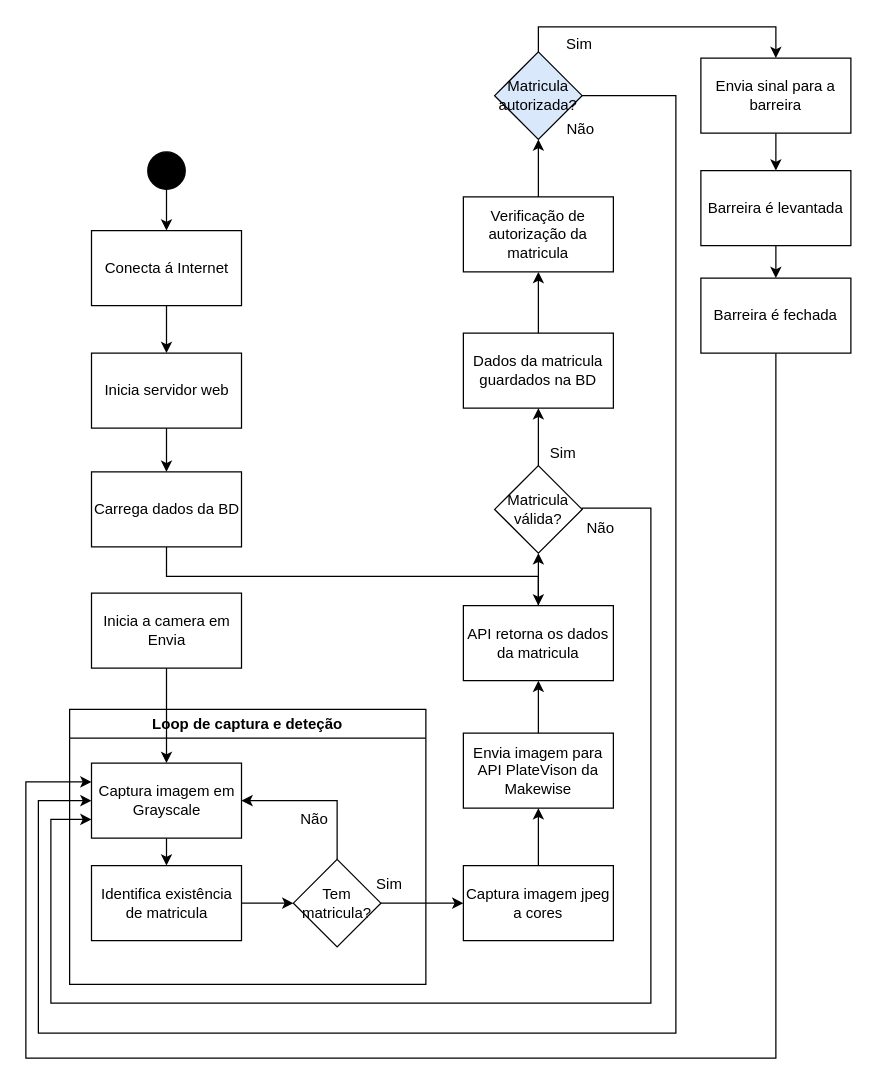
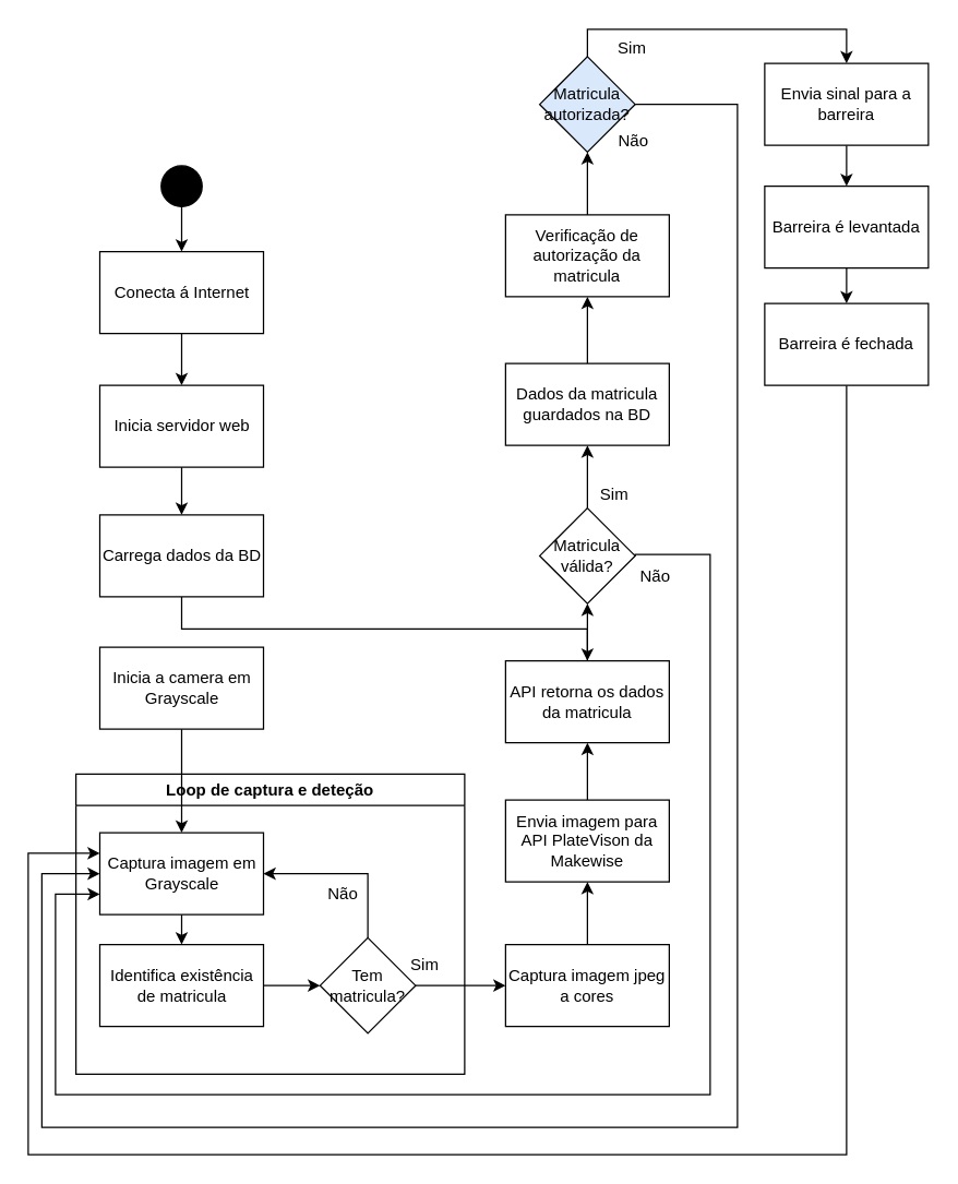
  <mxCell id="0" />
  <mxCell id="1" parent="0" />
  <mxCell id="2" style="edgeStyle=orthogonalEdgeStyle;rounded=0;orthogonalLoop=1;jettySize=auto;html=1;exitX=0.5;exitY=0;exitDx=0;exitDy=0;entryX=0.5;entryY=1;entryDx=0;entryDy=0;" edge="1" parent="1" source="3" target="5"><mxGeometry relative="1" as="geometry" /></mxCell>
  <mxCell id="3" value="Envia imagem para API PlateVison da Makewise" style="rounded=0;whiteSpace=wrap;html=1;" vertex="1" parent="1"><mxGeometry x="370" y="586" width="120" height="60" as="geometry" /></mxCell>
  <mxCell id="4" style="edgeStyle=orthogonalEdgeStyle;rounded=0;orthogonalLoop=1;jettySize=auto;html=1;exitX=0.5;exitY=0;exitDx=0;exitDy=0;entryX=0.5;entryY=1;entryDx=0;entryDy=0;" edge="1" parent="1" source="5" target="38"><mxGeometry relative="1" as="geometry" /></mxCell>
  <mxCell id="5" value="API retorna os dados da matricula" style="rounded=0;whiteSpace=wrap;html=1;" vertex="1" parent="1"><mxGeometry x="370" y="484" width="120" height="60" as="geometry" /></mxCell>
  <mxCell id="6" style="edgeStyle=orthogonalEdgeStyle;rounded=0;orthogonalLoop=1;jettySize=auto;html=1;exitX=0.5;exitY=0;exitDx=0;exitDy=0;entryX=0.5;entryY=1;entryDx=0;entryDy=0;" edge="1" parent="1" source="7" target="17"><mxGeometry relative="1" as="geometry" /></mxCell>
  <mxCell id="7" value="Dados da matricula guardados na BD" style="rounded=0;whiteSpace=wrap;html=1;" vertex="1" parent="1"><mxGeometry x="370" y="266" width="120" height="60" as="geometry" /></mxCell>
  <mxCell id="8" style="edgeStyle=orthogonalEdgeStyle;rounded=0;orthogonalLoop=1;jettySize=auto;html=1;exitX=0.5;exitY=1;exitDx=0;exitDy=0;entryX=0.5;entryY=0;entryDx=0;entryDy=0;" edge="1" parent="1" source="9" target="11"><mxGeometry relative="1" as="geometry" /></mxCell>
  <mxCell id="9" value="" style="ellipse;whiteSpace=wrap;html=1;aspect=fixed;fillColor=#000000;" vertex="1" parent="1"><mxGeometry x="117.5" y="121" width="30" height="30" as="geometry" /></mxCell>
  <mxCell id="10" style="edgeStyle=orthogonalEdgeStyle;rounded=0;orthogonalLoop=1;jettySize=auto;html=1;exitX=0.5;exitY=1;exitDx=0;exitDy=0;entryX=0.5;entryY=0;entryDx=0;entryDy=0;" edge="1" parent="1" source="11" target="13"><mxGeometry relative="1" as="geometry" /></mxCell>
  <mxCell id="11" value="Conecta á Internet" style="rounded=0;whiteSpace=wrap;html=1;" vertex="1" parent="1"><mxGeometry x="72.5" y="184" width="120" height="60" as="geometry" /></mxCell>
  <mxCell id="12" style="edgeStyle=orthogonalEdgeStyle;rounded=0;orthogonalLoop=1;jettySize=auto;html=1;exitX=0.5;exitY=1;exitDx=0;exitDy=0;entryX=0.5;entryY=0;entryDx=0;entryDy=0;" edge="1" parent="1" source="13" target="15"><mxGeometry relative="1" as="geometry" /></mxCell>
  <mxCell id="13" value="Inicia servidor web" style="rounded=0;whiteSpace=wrap;html=1;" vertex="1" parent="1"><mxGeometry x="72.5" y="282" width="120" height="60" as="geometry" /></mxCell>
  <mxCell id="14" style="edgeStyle=orthogonalEdgeStyle;rounded=0;orthogonalLoop=1;jettySize=auto;html=1;exitX=0.5;exitY=1;exitDx=0;exitDy=0;" edge="1" parent="1" source="15" target="5"><mxGeometry relative="1" as="geometry" /></mxCell>
  <mxCell id="15" value="Carrega dados da BD" style="rounded=0;whiteSpace=wrap;html=1;" vertex="1" parent="1"><mxGeometry x="72.5" y="377" width="120" height="60" as="geometry" /></mxCell>
  <mxCell id="16" style="edgeStyle=orthogonalEdgeStyle;rounded=0;orthogonalLoop=1;jettySize=auto;html=1;exitX=0.5;exitY=0;exitDx=0;exitDy=0;entryX=0.5;entryY=1;entryDx=0;entryDy=0;" edge="1" parent="1" source="17" target="24"><mxGeometry relative="1" as="geometry" /></mxCell>
  <mxCell id="17" value="Verificação de autorização da matricula" style="rounded=0;whiteSpace=wrap;html=1;" vertex="1" parent="1"><mxGeometry x="370" y="157" width="120" height="60" as="geometry" /></mxCell>
  <mxCell id="18" style="edgeStyle=orthogonalEdgeStyle;rounded=0;orthogonalLoop=1;jettySize=auto;html=1;exitX=0.5;exitY=1;exitDx=0;exitDy=0;entryX=0.5;entryY=0;entryDx=0;entryDy=0;" edge="1" parent="1" source="19" target="21"><mxGeometry relative="1" as="geometry" /></mxCell>
  <mxCell id="19" value="Envia sinal para a barreira" style="rounded=0;whiteSpace=wrap;html=1;" vertex="1" parent="1"><mxGeometry x="560" y="46" width="120" height="60" as="geometry" /></mxCell>
  <mxCell id="20" style="edgeStyle=orthogonalEdgeStyle;rounded=0;orthogonalLoop=1;jettySize=auto;html=1;exitX=0.5;exitY=1;exitDx=0;exitDy=0;entryX=0.5;entryY=0;entryDx=0;entryDy=0;" edge="1" parent="1" source="21" target="42"><mxGeometry relative="1" as="geometry" /></mxCell>
  <mxCell id="21" value="Barreira é levantada" style="rounded=0;whiteSpace=wrap;html=1;" vertex="1" parent="1"><mxGeometry x="560" y="136" width="120" height="60" as="geometry" /></mxCell>
  <mxCell id="22" style="edgeStyle=orthogonalEdgeStyle;rounded=0;orthogonalLoop=1;jettySize=auto;html=1;exitX=0.5;exitY=0;exitDx=0;exitDy=0;entryX=0.5;entryY=0;entryDx=0;entryDy=0;" edge="1" parent="1" source="24" target="19"><mxGeometry relative="1" as="geometry" /></mxCell>
  <mxCell id="23" style="edgeStyle=orthogonalEdgeStyle;rounded=0;orthogonalLoop=1;jettySize=auto;html=1;exitX=1;exitY=0.5;exitDx=0;exitDy=0;entryX=0;entryY=0.5;entryDx=0;entryDy=0;" edge="1" parent="1" source="24" target="29"><mxGeometry relative="1" as="geometry"><Array as="points"><mxPoint x="540" y="76" /><mxPoint x="540" y="826" /><mxPoint x="30" y="826" /><mxPoint x="30" y="640" /></Array></mxGeometry></mxCell>
  <mxCell id="24" value="Matricula autorizada?" style="rhombus;whiteSpace=wrap;html=1;fillColor=#dae8fc;" vertex="1" parent="1"><mxGeometry x="395" y="41" width="70" height="70" as="geometry" /></mxCell>
  <mxCell id="25" value="Não" style="text;html=1;strokeColor=none;fillColor=none;align=center;verticalAlign=middle;whiteSpace=wrap;rounded=0;" vertex="1" parent="1"><mxGeometry x="434" y="88" width="60" height="30" as="geometry" /></mxCell>
  <mxCell id="26" value="Sim" style="text;html=1;strokeColor=none;fillColor=none;align=center;verticalAlign=middle;whiteSpace=wrap;rounded=0;" vertex="1" parent="1"><mxGeometry x="433" y="20" width="60" height="30" as="geometry" /></mxCell>
  <mxCell id="27" value="Loop de captura e deteção" style="swimlane;fillColor=#FFFFFF;" vertex="1" parent="1"><mxGeometry x="55" y="567" width="285" height="220" as="geometry"><mxRectangle x="135" y="551" width="180" height="23" as="alternateBounds" /></mxGeometry></mxCell>
  <mxCell id="28" style="edgeStyle=orthogonalEdgeStyle;rounded=0;orthogonalLoop=1;jettySize=auto;html=1;exitX=0.5;exitY=1;exitDx=0;exitDy=0;entryX=0.5;entryY=0;entryDx=0;entryDy=0;" edge="1" parent="27" source="29" target="31"><mxGeometry relative="1" as="geometry" /></mxCell>
  <mxCell id="29" value="Captura imagem em Grayscale" style="rounded=0;whiteSpace=wrap;html=1;" vertex="1" parent="27"><mxGeometry x="17.5" y="43" width="120" height="60" as="geometry" /></mxCell>
  <mxCell id="30" style="edgeStyle=orthogonalEdgeStyle;rounded=0;orthogonalLoop=1;jettySize=auto;html=1;exitX=1;exitY=0.5;exitDx=0;exitDy=0;entryX=0;entryY=0.5;entryDx=0;entryDy=0;" edge="1" parent="27" source="31" target="33"><mxGeometry relative="1" as="geometry" /></mxCell>
  <mxCell id="31" value="Identifica existência de matricula" style="rounded=0;whiteSpace=wrap;html=1;" vertex="1" parent="27"><mxGeometry x="17.5" y="125" width="120" height="60" as="geometry" /></mxCell>
  <mxCell id="32" style="edgeStyle=orthogonalEdgeStyle;rounded=0;orthogonalLoop=1;jettySize=auto;html=1;exitX=0.5;exitY=0;exitDx=0;exitDy=0;entryX=1;entryY=0.5;entryDx=0;entryDy=0;" edge="1" parent="27" source="33" target="29"><mxGeometry relative="1" as="geometry" /></mxCell>
  <mxCell id="33" value="Tem matricula?" style="rhombus;whiteSpace=wrap;html=1;fillColor=#FFFFFF;" vertex="1" parent="27"><mxGeometry x="179" y="120" width="70" height="70" as="geometry" /></mxCell>
  <mxCell id="34" value="Não" style="text;html=1;strokeColor=none;fillColor=none;align=center;verticalAlign=middle;whiteSpace=wrap;rounded=0;" vertex="1" parent="27"><mxGeometry x="166" y="73" width="60" height="30" as="geometry" /></mxCell>
  <mxCell id="35" value="Sim" style="text;html=1;strokeColor=none;fillColor=none;align=center;verticalAlign=middle;whiteSpace=wrap;rounded=0;" vertex="1" parent="27"><mxGeometry x="226" y="125" width="60" height="30" as="geometry" /></mxCell>
  <mxCell id="36" style="edgeStyle=orthogonalEdgeStyle;rounded=0;orthogonalLoop=1;jettySize=auto;html=1;exitX=1;exitY=0.5;exitDx=0;exitDy=0;entryX=0;entryY=0.75;entryDx=0;entryDy=0;" edge="1" parent="1" source="38" target="29"><mxGeometry relative="1" as="geometry"><Array as="points"><mxPoint x="465" y="406" /><mxPoint x="520" y="406" /><mxPoint x="520" y="802" /><mxPoint x="40" y="802" /><mxPoint x="40" y="655" /></Array></mxGeometry></mxCell>
  <mxCell id="37" style="edgeStyle=orthogonalEdgeStyle;rounded=0;orthogonalLoop=1;jettySize=auto;html=1;exitX=0.5;exitY=0;exitDx=0;exitDy=0;entryX=0.5;entryY=1;entryDx=0;entryDy=0;" edge="1" parent="1" source="38" target="7"><mxGeometry relative="1" as="geometry" /></mxCell>
  <mxCell id="38" value="Matricula válida?" style="rhombus;whiteSpace=wrap;html=1;fillColor=#FFFFFF;" vertex="1" parent="1"><mxGeometry x="395" y="372" width="70" height="70" as="geometry" /></mxCell>
  <mxCell id="39" value="Não" style="text;html=1;strokeColor=none;fillColor=none;align=center;verticalAlign=middle;whiteSpace=wrap;rounded=0;" vertex="1" parent="1"><mxGeometry x="450" y="407" width="60" height="30" as="geometry" /></mxCell>
  <mxCell id="40" value="Sim" style="text;html=1;strokeColor=none;fillColor=none;align=center;verticalAlign=middle;whiteSpace=wrap;rounded=0;" vertex="1" parent="1"><mxGeometry x="420" y="347" width="60" height="30" as="geometry" /></mxCell>
  <mxCell id="41" style="edgeStyle=orthogonalEdgeStyle;rounded=0;orthogonalLoop=1;jettySize=auto;html=1;exitX=0.5;exitY=1;exitDx=0;exitDy=0;entryX=0;entryY=0.25;entryDx=0;entryDy=0;" edge="1" parent="1" source="42" target="29"><mxGeometry relative="1" as="geometry"><Array as="points"><mxPoint x="620" y="846" /><mxPoint x="20" y="846" /><mxPoint x="20" y="625" /></Array></mxGeometry></mxCell>
  <mxCell id="42" value="Barreira é fechada" style="rounded=0;whiteSpace=wrap;html=1;" vertex="1" parent="1"><mxGeometry x="560" y="222" width="120" height="60" as="geometry" /></mxCell>
  <mxCell id="43" style="edgeStyle=orthogonalEdgeStyle;rounded=0;orthogonalLoop=1;jettySize=auto;html=1;exitX=0.5;exitY=1;exitDx=0;exitDy=0;entryX=0.5;entryY=0;entryDx=0;entryDy=0;" edge="1" parent="1" source="44" target="29"><mxGeometry relative="1" as="geometry" /></mxCell>
- <mxCell id="44" value="Inicia a camera em Envia" style="rounded=0;whiteSpace=wrap;html=1;" vertex="1" parent="1"><mxGeometry x="72.5" y="474" width="120" height="60" as="geometry" /></mxCell>
+ <mxCell id="44" value="Inicia a camera em Grayscale" style="rounded=0;whiteSpace=wrap;html=1;" vertex="1" parent="1"><mxGeometry x="72.5" y="474" width="120" height="60" as="geometry" /></mxCell>
  <mxCell id="45" style="edgeStyle=orthogonalEdgeStyle;rounded=0;orthogonalLoop=1;jettySize=auto;html=1;exitX=0.5;exitY=0;exitDx=0;exitDy=0;entryX=0.5;entryY=1;entryDx=0;entryDy=0;" edge="1" parent="1" source="46" target="3"><mxGeometry relative="1" as="geometry" /></mxCell>
  <mxCell id="46" value="Captura imagem jpeg a cores " style="rounded=0;whiteSpace=wrap;html=1;" vertex="1" parent="1"><mxGeometry x="370" y="692" width="120" height="60" as="geometry" /></mxCell>
  <mxCell id="47" style="edgeStyle=orthogonalEdgeStyle;rounded=0;orthogonalLoop=1;jettySize=auto;html=1;exitX=1;exitY=0.5;exitDx=0;exitDy=0;entryX=0;entryY=0.5;entryDx=0;entryDy=0;" edge="1" parent="1" source="33" target="46"><mxGeometry relative="1" as="geometry" /></mxCell>
